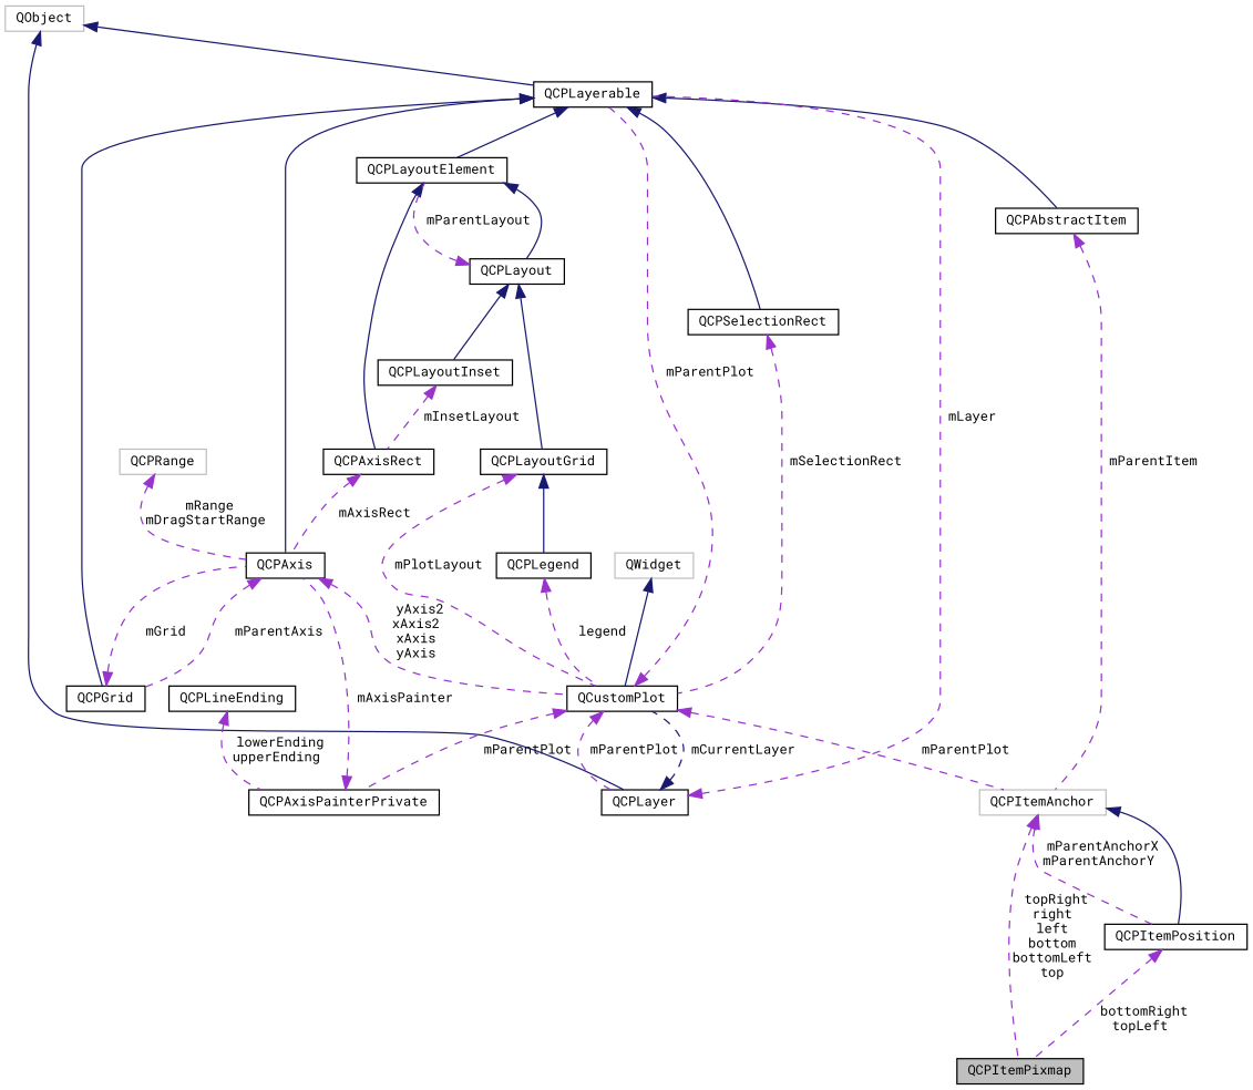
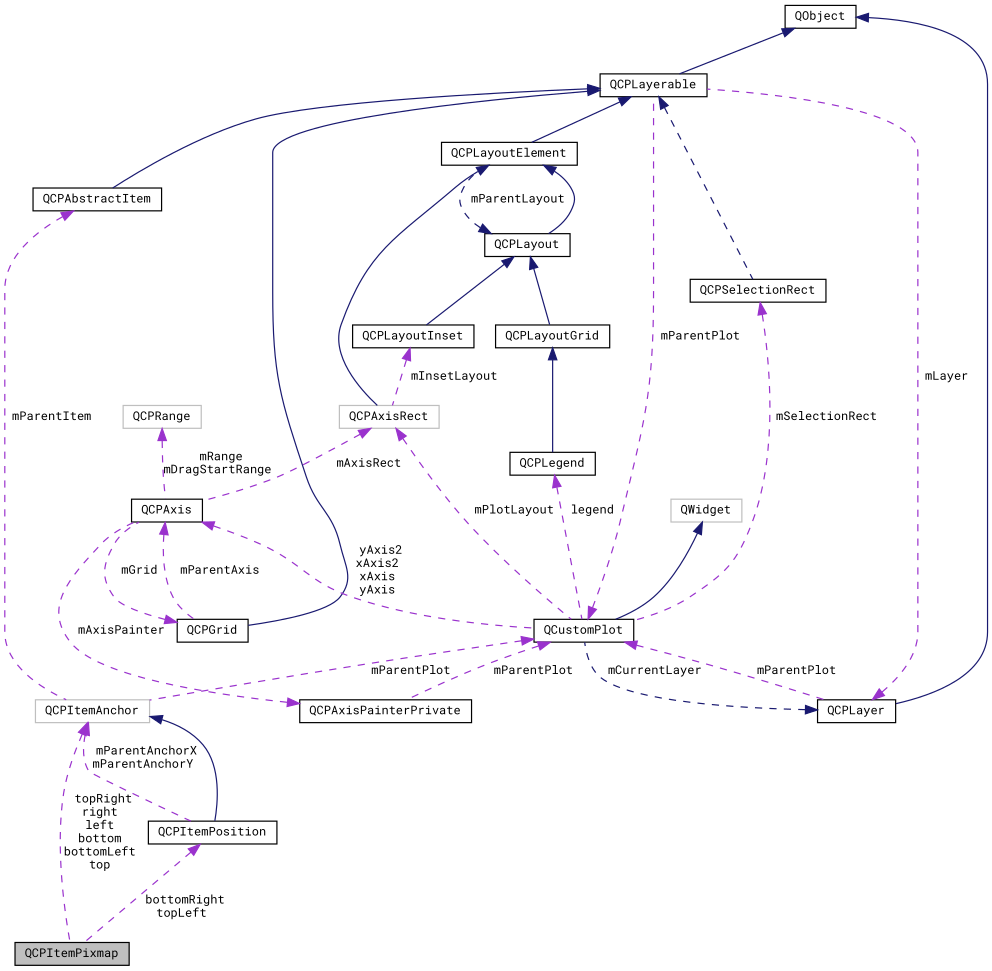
  digraph {
    fontname="Roboto Mono"
    node [color=black fillcolor=white fontname="Roboto Mono" fontsize=10 shape=record style=filled]
    edge [color=darkorchid3 dir=back fontname="Roboto Mono" fontsize=10 labelfontname=Helvetica labelfontsize=10 style=dashed]
    n1 [fillcolor=grey75 fontcolor=black height=0.2 label=QCPItemPixmap width=0.4]
    n2 [height=0.2 label=QCPAbstractItem width=0.4]
    n3 [color=grey75 height=0.2 label=QCPItemAnchor width=0.4]
    n4 [height=0.2 label=QCPItemPosition width=0.4]
    n5 [height=0.2 label=QCPLayerable width=0.4]
    n6 [height=0.2 label=QCPLayoutElement width=0.4]
    n7 [height=0.2 label=QCPSelectionRect width=0.4]
    n8 [height=0.2 label=QCPAxis width=0.4]
    n9 [height=0.2 label=QCPGrid width=0.4]
    n10 [height=0.2 label=QCPLayout width=0.4]
-   n11 [height=0.2 label=QCPAxisRect width=0.4]
+   n11 [color=grey75 height=0.2 label=QCPAxisRect width=0.4]
    n12 [height=0.2 label=QCustomPlot width=0.4]
-   n13 [color=grey75 height=0.2 label=QObject width=0.4]
+   n13 [height=0.2 label=QObject width=0.4]
    n14 [height=0.2 label=QCPLayer width=0.4]
    n15 [height=0.2 label=QCPAxisPainterPrivate width=0.4]
    n16 [color=grey75 height=0.2 label=QWidget width=0.4]
    n17 [height=0.2 label=QCPLayoutGrid width=0.4]
    n18 [height=0.2 label=QCPLegend width=0.4]
    n19 [height=0.2 label=QCPLayoutInset width=0.4]
    n20 [color=grey75 height=0.2 label=QCPRange width=0.4]
-   n21 [height=0.2 label=QCPLineEnding width=0.4]
    n2 -> n3 [label=" mParentItem"]
    n3 -> n1 [label=" topRight\nright\nleft\nbottom\nbottomLeft\ntop"]
    n3 -> n4 [color=midnightblue style=solid]
    n3 -> n4 [label=" mParentAnchorX\nmParentAnchorY"]
    n4 -> n1 [label=" bottomRight\ntopLeft"]
    n5 -> n2 [color=midnightblue style=solid]
    n5 -> n6 [color=midnightblue style=solid]
-   n5 -> n7 [color=midnightblue style=solid]
-   n5 -> n8 [color=midnightblue style=solid]
+   n5 -> n7 [color=midnightblue]
    n5 -> n9 [color=midnightblue style=solid]
    n6 -> n10 [color=midnightblue style=solid]
    n6 -> n11 [color=midnightblue style=solid]
    n7 -> n12 [label=" mSelectionRect"]
    n8 -> n9 [label=" mParentAxis"]
    n8 -> n12 [label=" yAxis2\nxAxis2\nxAxis\nyAxis"]
    n9 -> n8 [label=" mGrid"]
-   n10 -> n6 [label=" mParentLayout"]
+   n10 -> n6 [color=midnightblue label=" mParentLayout"]
    n10 -> n17 [color=midnightblue style=solid]
    n10 -> n19 [color=midnightblue style=solid]
    n11 -> n8 [label=" mAxisRect"]
    n12 -> n3 [label=" mParentPlot"]
    n12 -> n5 [label=" mParentPlot"]
    n12 -> n14 [label=" mParentPlot"]
    n12 -> n15 [label=" mParentPlot"]
    n13 -> n5 [color=midnightblue style=solid]
    n13 -> n14 [color=midnightblue style=solid]
    n14 -> n5 [label=" mLayer"]
    n14 -> n12 [color=midnightblue label=" mCurrentLayer"]
    n15 -> n8 [label=" mAxisPainter"]
    n16 -> n12 [color=midnightblue style=solid]
-   n17 -> n12 [label=" mPlotLayout"]
+   n11 -> n12 [label=" mPlotLayout"]
    n17 -> n18 [color=midnightblue style=solid]
    n18 -> n12 [label=" legend"]
    n19 -> n11 [label=" mInsetLayout"]
    n20 -> n8 [label=" mRange\nmDragStartRange"]
-   n21 -> n15 [label=" lowerEnding\nupperEnding"]
  }
